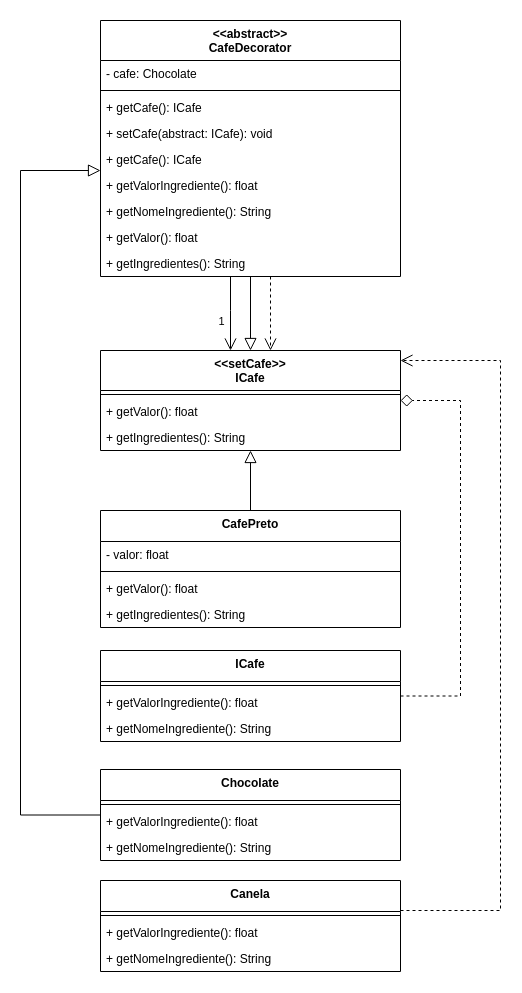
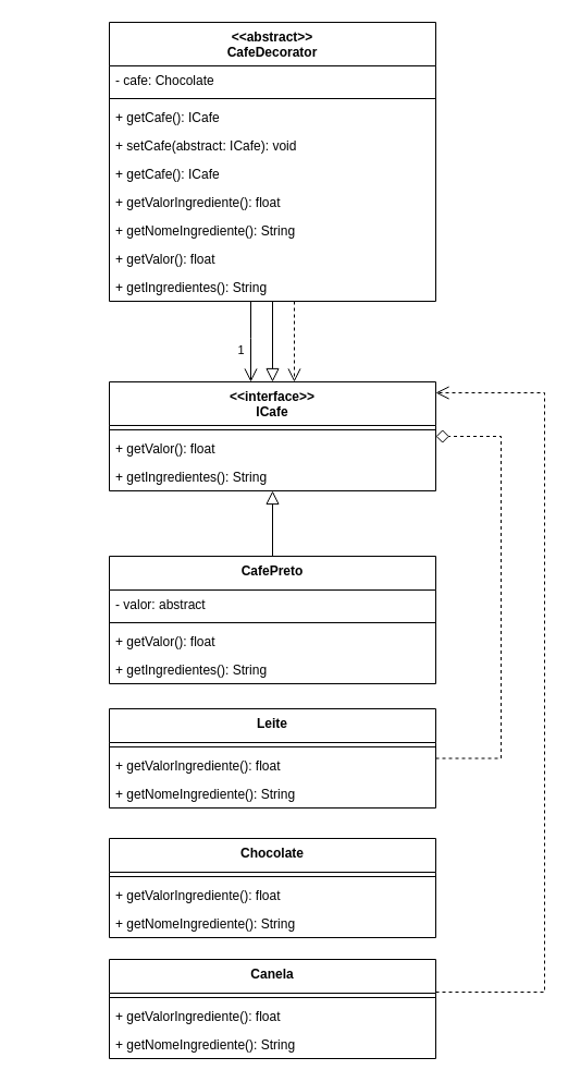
  <mxCell id="0" />
  <mxCell id="1" parent="0" />
  <mxCell id="2" style="edgeStyle=orthogonalEdgeStyle;rounded=0;orthogonalLoop=1;jettySize=auto;html=1;endSize=10;dashed=1;endArrow=open;endFill=0;" edge="1" parent="1" source="6" target="37"><mxGeometry relative="1" as="geometry"><Array as="points"><mxPoint x="270" y="310" /><mxPoint x="270" y="310" /></Array></mxGeometry></mxCell>
  <mxCell id="3" style="edgeStyle=orthogonalEdgeStyle;rounded=0;orthogonalLoop=1;jettySize=auto;html=1;endSize=10;endArrow=open;endFill=0;" edge="1" parent="1" source="6" target="37"><mxGeometry relative="1" as="geometry"><Array as="points"><mxPoint x="230" y="310" /><mxPoint x="230" y="310" /></Array></mxGeometry></mxCell>
  <mxCell id="4" value="1" style="edgeLabel;html=1;align=center;verticalAlign=middle;resizable=0;points=[];" vertex="1" connectable="0" parent="3"><mxGeometry x="-0.176" y="1" relative="1" as="geometry"><mxPoint x="-11" y="14" as="offset" /></mxGeometry></mxCell>
  <mxCell id="5" style="edgeStyle=orthogonalEdgeStyle;rounded=0;orthogonalLoop=1;jettySize=auto;html=1;endArrow=block;endFill=0;endSize=10;" edge="1" parent="1" source="6" target="37"><mxGeometry relative="1" as="geometry" /></mxCell>
  <mxCell id="6" value="&amp;lt;&amp;lt;abstract&amp;gt;&amp;gt;&lt;br&gt;CafeDecorator" style="swimlane;fontStyle=1;align=center;verticalAlign=top;childLayout=stackLayout;horizontal=1;startSize=40;horizontalStack=0;resizeParent=1;resizeParentMax=0;resizeLast=0;collapsible=0;marginBottom=0;whiteSpace=wrap;html=1;" vertex="1" parent="1"><mxGeometry x="100" y="20" width="300" height="256" as="geometry" /></mxCell>
  <mxCell id="7" value="- cafe: Chocolate" style="text;strokeColor=none;fillColor=none;align=left;verticalAlign=top;spacingLeft=4;spacingRight=4;overflow=hidden;rotatable=0;points=[[0,0.5],[1,0.5]];portConstraint=eastwest;whiteSpace=wrap;html=1;" vertex="1" parent="6"><mxGeometry y="40" width="300" height="26" as="geometry" /></mxCell>
  <mxCell id="8" value="" style="line;strokeWidth=1;fillColor=none;align=left;verticalAlign=middle;spacingTop=-1;spacingLeft=3;spacingRight=3;rotatable=0;labelPosition=right;points=[];portConstraint=eastwest;strokeColor=inherit;" vertex="1" parent="6"><mxGeometry y="66" width="300" height="8" as="geometry" /></mxCell>
  <mxCell id="9" value="+ getCafe(): ICafe" style="text;strokeColor=none;fillColor=none;align=left;verticalAlign=top;spacingLeft=4;spacingRight=4;overflow=hidden;rotatable=0;points=[[0,0.5],[1,0.5]];portConstraint=eastwest;whiteSpace=wrap;html=1;" vertex="1" parent="6"><mxGeometry y="74" width="300" height="26" as="geometry" /></mxCell>
  <mxCell id="10" value="+ setCafe(abstract: ICafe): void" style="text;strokeColor=none;fillColor=none;align=left;verticalAlign=top;spacingLeft=4;spacingRight=4;overflow=hidden;rotatable=0;points=[[0,0.5],[1,0.5]];portConstraint=eastwest;whiteSpace=wrap;html=1;" vertex="1" parent="6"><mxGeometry y="100" width="300" height="26" as="geometry" /></mxCell>
  <mxCell id="11" value="+ getCafe(): ICafe" style="text;strokeColor=none;fillColor=none;align=left;verticalAlign=top;spacingLeft=4;spacingRight=4;overflow=hidden;rotatable=0;points=[[0,0.5],[1,0.5]];portConstraint=eastwest;whiteSpace=wrap;html=1;" vertex="1" parent="6"><mxGeometry y="126" width="300" height="26" as="geometry" /></mxCell>
  <mxCell id="12" value="+ getValorIngrediente(): float" style="text;strokeColor=none;fillColor=none;align=left;verticalAlign=top;spacingLeft=4;spacingRight=4;overflow=hidden;rotatable=0;points=[[0,0.5],[1,0.5]];portConstraint=eastwest;whiteSpace=wrap;html=1;" vertex="1" parent="6"><mxGeometry y="152" width="300" height="26" as="geometry" /></mxCell>
  <mxCell id="13" value="+ getNomeIngrediente(): String" style="text;strokeColor=none;fillColor=none;align=left;verticalAlign=top;spacingLeft=4;spacingRight=4;overflow=hidden;rotatable=0;points=[[0,0.5],[1,0.5]];portConstraint=eastwest;whiteSpace=wrap;html=1;" vertex="1" parent="6"><mxGeometry y="178" width="300" height="26" as="geometry" /></mxCell>
  <mxCell id="14" value="+ getValor(): float" style="text;strokeColor=none;fillColor=none;align=left;verticalAlign=top;spacingLeft=4;spacingRight=4;overflow=hidden;rotatable=0;points=[[0,0.5],[1,0.5]];portConstraint=eastwest;whiteSpace=wrap;html=1;" vertex="1" parent="6"><mxGeometry y="204" width="300" height="26" as="geometry" /></mxCell>
  <mxCell id="15" value="+ getIngredientes(): String" style="text;strokeColor=none;fillColor=none;align=left;verticalAlign=top;spacingLeft=4;spacingRight=4;overflow=hidden;rotatable=0;points=[[0,0.5],[1,0.5]];portConstraint=eastwest;whiteSpace=wrap;html=1;" vertex="1" parent="6"><mxGeometry y="230" width="300" height="26" as="geometry" /></mxCell>
  <mxCell id="16" style="edgeStyle=orthogonalEdgeStyle;rounded=0;orthogonalLoop=1;jettySize=auto;html=1;endArrow=block;endFill=0;endSize=10;" edge="1" parent="1" source="17" target="37"><mxGeometry relative="1" as="geometry" /></mxCell>
  <mxCell id="17" value="CafePreto" style="swimlane;fontStyle=1;align=center;verticalAlign=top;childLayout=stackLayout;horizontal=1;startSize=31;horizontalStack=0;resizeParent=1;resizeParentMax=0;resizeLast=0;collapsible=0;marginBottom=0;whiteSpace=wrap;html=1;" vertex="1" parent="1"><mxGeometry x="100" y="510" width="300" height="117" as="geometry" /></mxCell>
- <mxCell id="18" value="- valor: float" style="text;strokeColor=none;fillColor=none;align=left;verticalAlign=top;spacingLeft=4;spacingRight=4;overflow=hidden;rotatable=0;points=[[0,0.5],[1,0.5]];portConstraint=eastwest;whiteSpace=wrap;html=1;" vertex="1" parent="17"><mxGeometry y="31" width="300" height="26" as="geometry" /></mxCell>
+ <mxCell id="18" value="- valor: abstract" style="text;strokeColor=none;fillColor=none;align=left;verticalAlign=top;spacingLeft=4;spacingRight=4;overflow=hidden;rotatable=0;points=[[0,0.5],[1,0.5]];portConstraint=eastwest;whiteSpace=wrap;html=1;" vertex="1" parent="17"><mxGeometry y="31" width="300" height="26" as="geometry" /></mxCell>
  <mxCell id="19" value="" style="line;strokeWidth=1;fillColor=none;align=left;verticalAlign=middle;spacingTop=-1;spacingLeft=3;spacingRight=3;rotatable=0;labelPosition=right;points=[];portConstraint=eastwest;strokeColor=inherit;" vertex="1" parent="17"><mxGeometry y="57" width="300" height="8" as="geometry" /></mxCell>
  <mxCell id="20" value="+ getValor(): float" style="text;strokeColor=none;fillColor=none;align=left;verticalAlign=top;spacingLeft=4;spacingRight=4;overflow=hidden;rotatable=0;points=[[0,0.5],[1,0.5]];portConstraint=eastwest;whiteSpace=wrap;html=1;" vertex="1" parent="17"><mxGeometry y="65" width="300" height="26" as="geometry" /></mxCell>
  <mxCell id="21" value="+ getIngredientes(): String" style="text;strokeColor=none;fillColor=none;align=left;verticalAlign=top;spacingLeft=4;spacingRight=4;overflow=hidden;rotatable=0;points=[[0,0.5],[1,0.5]];portConstraint=eastwest;whiteSpace=wrap;html=1;" vertex="1" parent="17"><mxGeometry y="91" width="300" height="26" as="geometry" /></mxCell>
  <mxCell id="22" style="edgeStyle=orthogonalEdgeStyle;rounded=0;orthogonalLoop=1;jettySize=auto;html=1;dashed=1;endArrow=open;endFill=0;endSize=10;" edge="1" parent="1" source="23" target="37"><mxGeometry relative="1" as="geometry"><Array as="points"><mxPoint x="500" y="910" /><mxPoint x="500" y="360" /></Array></mxGeometry></mxCell>
  <mxCell id="23" value="Canela" style="swimlane;fontStyle=1;align=center;verticalAlign=top;childLayout=stackLayout;horizontal=1;startSize=31;horizontalStack=0;resizeParent=1;resizeParentMax=0;resizeLast=0;collapsible=0;marginBottom=0;whiteSpace=wrap;html=1;" vertex="1" parent="1"><mxGeometry x="100" y="880" width="300" height="91" as="geometry" /></mxCell>
  <mxCell id="24" value="" style="line;strokeWidth=1;fillColor=none;align=left;verticalAlign=middle;spacingTop=-1;spacingLeft=3;spacingRight=3;rotatable=0;labelPosition=right;points=[];portConstraint=eastwest;strokeColor=inherit;" vertex="1" parent="23"><mxGeometry y="31" width="300" height="8" as="geometry" /></mxCell>
  <mxCell id="25" value="+ getValorIngrediente(): float" style="text;strokeColor=none;fillColor=none;align=left;verticalAlign=top;spacingLeft=4;spacingRight=4;overflow=hidden;rotatable=0;points=[[0,0.5],[1,0.5]];portConstraint=eastwest;whiteSpace=wrap;html=1;" vertex="1" parent="23"><mxGeometry y="39" width="300" height="26" as="geometry" /></mxCell>
  <mxCell id="26" value="+ getNomeIngrediente(): String" style="text;strokeColor=none;fillColor=none;align=left;verticalAlign=top;spacingLeft=4;spacingRight=4;overflow=hidden;rotatable=0;points=[[0,0.5],[1,0.5]];portConstraint=eastwest;whiteSpace=wrap;html=1;" vertex="1" parent="23"><mxGeometry y="65" width="300" height="26" as="geometry" /></mxCell>
  <mxCell id="27" style="edgeStyle=orthogonalEdgeStyle;rounded=0;orthogonalLoop=1;jettySize=auto;html=1;dashed=1;endArrow=diamond;endFill=0;endSize=10;" edge="1" parent="1" source="28" target="37"><mxGeometry relative="1" as="geometry"><Array as="points"><mxPoint x="460" y="695.5" /><mxPoint x="460" y="400" /></Array></mxGeometry></mxCell>
- <mxCell id="28" value="ICafe" style="swimlane;fontStyle=1;align=center;verticalAlign=top;childLayout=stackLayout;horizontal=1;startSize=31;horizontalStack=0;resizeParent=1;resizeParentMax=0;resizeLast=0;collapsible=0;marginBottom=0;whiteSpace=wrap;html=1;" vertex="1" parent="1"><mxGeometry x="100" y="650" width="300" height="91" as="geometry" /></mxCell>
+ <mxCell id="28" value="Leite" style="swimlane;fontStyle=1;align=center;verticalAlign=top;childLayout=stackLayout;horizontal=1;startSize=31;horizontalStack=0;resizeParent=1;resizeParentMax=0;resizeLast=0;collapsible=0;marginBottom=0;whiteSpace=wrap;html=1;" vertex="1" parent="1"><mxGeometry x="100" y="650" width="300" height="91" as="geometry" /></mxCell>
  <mxCell id="29" value="" style="line;strokeWidth=1;fillColor=none;align=left;verticalAlign=middle;spacingTop=-1;spacingLeft=3;spacingRight=3;rotatable=0;labelPosition=right;points=[];portConstraint=eastwest;strokeColor=inherit;" vertex="1" parent="28"><mxGeometry y="31" width="300" height="8" as="geometry" /></mxCell>
  <mxCell id="30" value="+ getValorIngrediente(): float" style="text;strokeColor=none;fillColor=none;align=left;verticalAlign=top;spacingLeft=4;spacingRight=4;overflow=hidden;rotatable=0;points=[[0,0.5],[1,0.5]];portConstraint=eastwest;whiteSpace=wrap;html=1;" vertex="1" parent="28"><mxGeometry y="39" width="300" height="26" as="geometry" /></mxCell>
  <mxCell id="31" value="+ getNomeIngrediente(): String" style="text;strokeColor=none;fillColor=none;align=left;verticalAlign=top;spacingLeft=4;spacingRight=4;overflow=hidden;rotatable=0;points=[[0,0.5],[1,0.5]];portConstraint=eastwest;whiteSpace=wrap;html=1;" vertex="1" parent="28"><mxGeometry y="65" width="300" height="26" as="geometry" /></mxCell>
- <mxCell id="32" style="edgeStyle=orthogonalEdgeStyle;rounded=0;orthogonalLoop=1;jettySize=auto;html=1;endArrow=block;endFill=0;endSize=10;" edge="1" parent="1" source="33" target="6"><mxGeometry relative="1" as="geometry"><Array as="points"><mxPoint x="20" y="815" /><mxPoint x="20" y="170" /></Array></mxGeometry></mxCell>
  <mxCell id="33" value="Chocolate" style="swimlane;fontStyle=1;align=center;verticalAlign=top;childLayout=stackLayout;horizontal=1;startSize=31;horizontalStack=0;resizeParent=1;resizeParentMax=0;resizeLast=0;collapsible=0;marginBottom=0;whiteSpace=wrap;html=1;" vertex="1" parent="1"><mxGeometry x="100" y="769" width="300" height="91" as="geometry" /></mxCell>
  <mxCell id="34" value="" style="line;strokeWidth=1;fillColor=none;align=left;verticalAlign=middle;spacingTop=-1;spacingLeft=3;spacingRight=3;rotatable=0;labelPosition=right;points=[];portConstraint=eastwest;strokeColor=inherit;" vertex="1" parent="33"><mxGeometry y="31" width="300" height="8" as="geometry" /></mxCell>
  <mxCell id="35" value="+ getValorIngrediente(): float" style="text;strokeColor=none;fillColor=none;align=left;verticalAlign=top;spacingLeft=4;spacingRight=4;overflow=hidden;rotatable=0;points=[[0,0.5],[1,0.5]];portConstraint=eastwest;whiteSpace=wrap;html=1;" vertex="1" parent="33"><mxGeometry y="39" width="300" height="26" as="geometry" /></mxCell>
  <mxCell id="36" value="+ getNomeIngrediente(): String" style="text;strokeColor=none;fillColor=none;align=left;verticalAlign=top;spacingLeft=4;spacingRight=4;overflow=hidden;rotatable=0;points=[[0,0.5],[1,0.5]];portConstraint=eastwest;whiteSpace=wrap;html=1;" vertex="1" parent="33"><mxGeometry y="65" width="300" height="26" as="geometry" /></mxCell>
- <mxCell id="37" value="&amp;lt;&amp;lt;setCafe&amp;gt;&amp;gt;&lt;br&gt;ICafe" style="swimlane;fontStyle=1;align=center;verticalAlign=top;childLayout=stackLayout;horizontal=1;startSize=40;horizontalStack=0;resizeParent=1;resizeParentMax=0;resizeLast=0;collapsible=0;marginBottom=0;whiteSpace=wrap;html=1;" vertex="1" parent="1"><mxGeometry x="100" y="350" width="300" height="100" as="geometry" /></mxCell>
+ <mxCell id="37" value="&amp;lt;&amp;lt;interface&amp;gt;&amp;gt;&lt;br&gt;ICafe" style="swimlane;fontStyle=1;align=center;verticalAlign=top;childLayout=stackLayout;horizontal=1;startSize=40;horizontalStack=0;resizeParent=1;resizeParentMax=0;resizeLast=0;collapsible=0;marginBottom=0;whiteSpace=wrap;html=1;" vertex="1" parent="1"><mxGeometry x="100" y="350" width="300" height="100" as="geometry" /></mxCell>
  <mxCell id="38" value="" style="line;strokeWidth=1;fillColor=none;align=left;verticalAlign=middle;spacingTop=-1;spacingLeft=3;spacingRight=3;rotatable=0;labelPosition=right;points=[];portConstraint=eastwest;strokeColor=inherit;" vertex="1" parent="37"><mxGeometry y="40" width="300" height="8" as="geometry" /></mxCell>
  <mxCell id="39" value="+ getValor(): float" style="text;strokeColor=none;fillColor=none;align=left;verticalAlign=top;spacingLeft=4;spacingRight=4;overflow=hidden;rotatable=0;points=[[0,0.5],[1,0.5]];portConstraint=eastwest;whiteSpace=wrap;html=1;" vertex="1" parent="37"><mxGeometry y="48" width="300" height="26" as="geometry" /></mxCell>
  <mxCell id="40" value="+ getIngredientes(): String" style="text;strokeColor=none;fillColor=none;align=left;verticalAlign=top;spacingLeft=4;spacingRight=4;overflow=hidden;rotatable=0;points=[[0,0.5],[1,0.5]];portConstraint=eastwest;whiteSpace=wrap;html=1;" vertex="1" parent="37"><mxGeometry y="74" width="300" height="26" as="geometry" /></mxCell>
